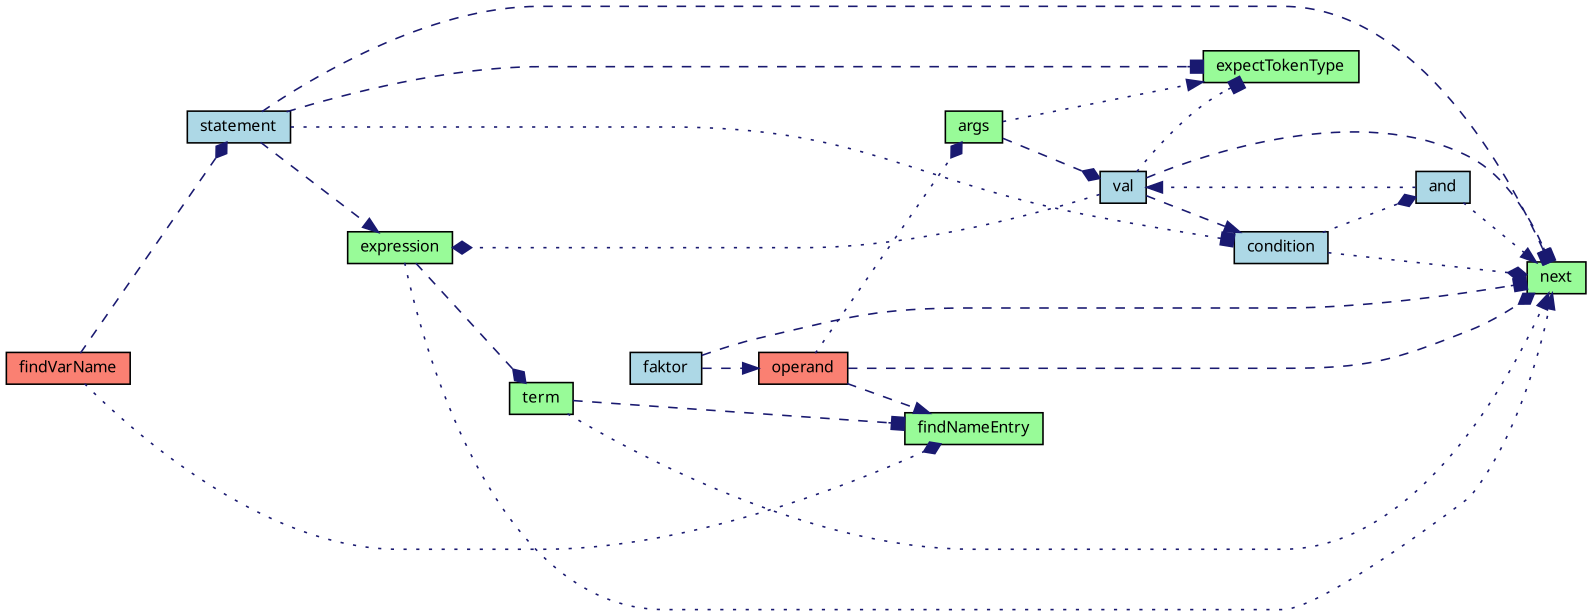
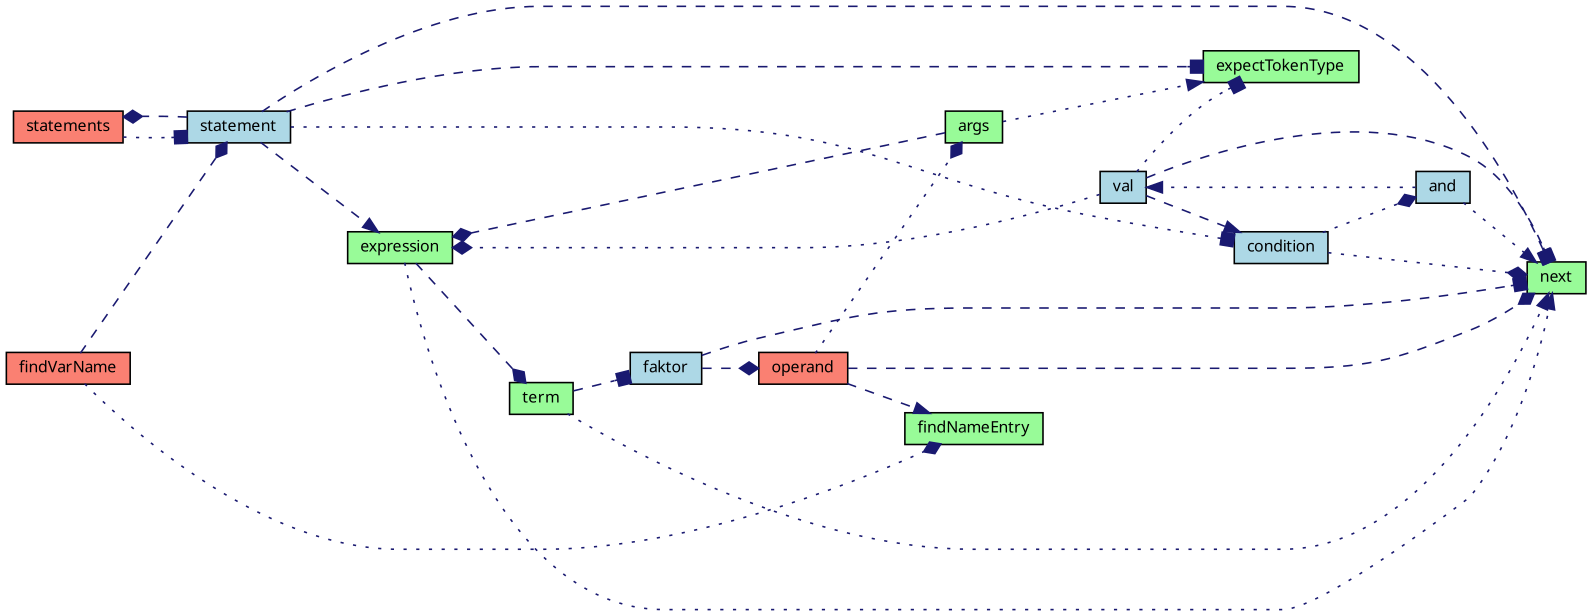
  digraph {
    rankdir=LR
    node [color=black fillcolor=palegreen fontname="LiberationSans-Regular.ttf" fontsize=10 shape=record style=filled]
    edge [arrowhead=diamond color=midnightblue fontname="LiberationSans-Regular.ttf" fontsize=10 labelfontname="LiberationSans-Regular.ttf" labelfontsize=10 style=dashed]
+   n1 [fillcolor=salmon fontcolor=black height=0.2 label=statements width=0.4]
    n2 [fillcolor=lightblue height=0.2 label=statement width=0.4]
    n3 [fillcolor=lightblue height=0.2 label=condition width=0.4]
    n4 [height=0.2 label=next width=0.4]
    n5 [height=0.2 label=expectTokenType width=0.4]
    n6 [height=0.2 label=expression width=0.4]
    n7 [fillcolor=lightblue height=0.2 label=and width=0.4]
    n8 [height=0.2 label=term width=0.4]
    n9 [fillcolor=salmon height=0.2 label=findVarName width=0.4]
    n10 [height=0.2 label=findNameEntry width=0.4]
    n11 [fillcolor=lightblue height=0.2 label=val width=0.4]
    n12 [fillcolor=lightblue height=0.2 label=faktor width=0.4]
    n13 [fillcolor=salmon height=0.2 label=operand width=0.4]
    n14 [height=0.2 label=args width=0.4]
+   n1 -> n2 [arrowhead=box style=dotted]
+   n2 -> n1
    n2 -> n3 [arrowhead=box style=dotted]
    n2 -> n4 [arrowhead=box]
    n2 -> n5 [arrowhead=box]
    n2 -> n6 [arrowhead=normal]
    n3 -> n4 [style=dotted]
    n3 -> n7 [style=dotted]
    n6 -> n4 [arrowhead=normal style=dotted]
    n6 -> n8
    n7 -> n4 [arrowhead=normal style=dotted]
    n7 -> n11 [arrowhead=normal style=dotted]
    n8 -> n4 [arrowhead=normal style=dotted]
-   n8 -> n10 [arrowhead=box]
+   n8 -> n12 [arrowhead=box]
    n9 -> n2
    n9 -> n10 [style=dotted]
    n11 -> n3 [arrowhead=normal]
    n11 -> n4 [arrowhead=box]
    n11 -> n5 [arrowhead=box style=dotted]
    n11 -> n6 [style=dotted]
    n12 -> n4 [arrowhead=box]
-   n12 -> n13 [arrowhead=normal]
+   n12 -> n13
    n13 -> n4
    n13 -> n10 [arrowhead=normal]
    n13 -> n14 [style=dotted]
    n14 -> n5 [arrowhead=normal style=dotted]
-   n14 -> n11
+   n14 -> n6
  }
